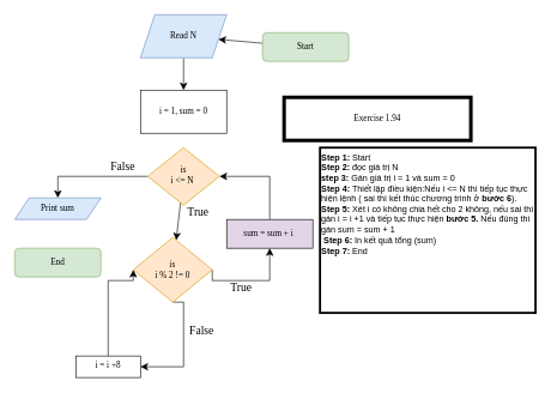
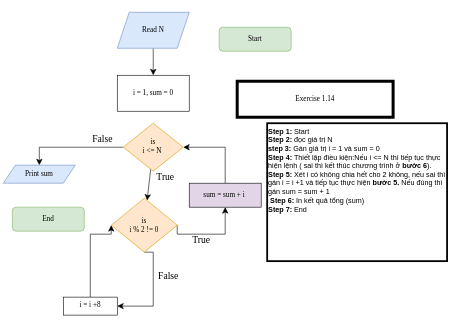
  <mxCell id="0" />
  <mxCell id="1" parent="0" />
- <mxCell id="2" value="" style="edgeStyle=none;curved=1;rounded=0;orthogonalLoop=1;jettySize=auto;html=1;fontSize=12;startSize=8;endSize=8;fontFamily=Times New Roman;" parent="1" source="3" target="8" edge="1"><mxGeometry relative="1" as="geometry" /></mxCell>
  <mxCell id="3" value="Start" style="rounded=1;whiteSpace=wrap;html=1;fontSize=12;glass=0;strokeWidth=1;shadow=0;fillColor=#d5e8d4;strokeColor=#82b366;fontFamily=Times New Roman;" parent="1" vertex="1"><mxGeometry x="365" y="45" width="120" height="40" as="geometry" /></mxCell>
  <mxCell id="4" value="" style="edgeStyle=none;curved=1;rounded=0;orthogonalLoop=1;jettySize=auto;html=1;fontSize=12;startSize=8;endSize=8;fontFamily=Times New Roman;" parent="1" source="6" target="16" edge="1"><mxGeometry relative="1" as="geometry" /></mxCell>
  <mxCell id="5" style="edgeStyle=orthogonalEdgeStyle;rounded=0;orthogonalLoop=1;jettySize=auto;html=1;entryX=0.5;entryY=0;entryDx=0;entryDy=0;fontSize=12;startSize=8;endSize=8;fontFamily=Times New Roman;" parent="1" source="6" target="18" edge="1"><mxGeometry relative="1" as="geometry"><mxPoint x="80" y="310" as="targetPoint" /></mxGeometry></mxCell>
  <mxCell id="6" value="is&lt;div&gt;i &amp;lt;= N&amp;nbsp;&lt;/div&gt;" style="rhombus;whiteSpace=wrap;html=1;shadow=0;fontFamily=Times New Roman;fontSize=12;align=center;strokeWidth=1;spacing=6;spacingTop=-4;fillColor=#ffe6cc;strokeColor=#d79b00;" parent="1" vertex="1"><mxGeometry x="205" y="205" width="100" height="80" as="geometry" /></mxCell>
  <mxCell id="7" value="" style="edgeStyle=none;curved=1;rounded=0;orthogonalLoop=1;jettySize=auto;html=1;fontSize=12;startSize=8;endSize=8;fontFamily=Times New Roman;" parent="1" source="8" target="9" edge="1"><mxGeometry relative="1" as="geometry" /></mxCell>
  <mxCell id="8" value="Read N" style="shape=parallelogram;perimeter=parallelogramPerimeter;whiteSpace=wrap;html=1;fixedSize=1;fillColor=#dae8fc;strokeColor=#6c8ebf;fontFamily=Times New Roman;" parent="1" vertex="1"><mxGeometry x="195" y="20" width="120" height="60" as="geometry" /></mxCell>
  <mxCell id="9" value="i = 1, sum = 0" style="whiteSpace=wrap;html=1;fontFamily=Times New Roman;" parent="1" vertex="1"><mxGeometry x="195" y="125" width="120" height="60" as="geometry" /></mxCell>
  <mxCell id="10" value="False" style="text;html=1;align=center;verticalAlign=middle;resizable=0;points=[];autosize=1;strokeColor=none;fillColor=none;fontSize=16;fontFamily=Times New Roman;" parent="1" vertex="1"><mxGeometry x="140" y="216" width="60" height="30" as="geometry" /></mxCell>
  <mxCell id="11" style="edgeStyle=orthogonalEdgeStyle;rounded=0;orthogonalLoop=1;jettySize=auto;html=1;entryX=0;entryY=0.5;entryDx=0;entryDy=0;fontSize=12;startSize=8;endSize=8;exitX=0.5;exitY=0;exitDx=0;exitDy=0;fontFamily=Times New Roman;" parent="1" target="16" edge="1"><mxGeometry relative="1" as="geometry"><mxPoint x="150" y="495" as="sourcePoint" /><mxPoint x="155" y="395" as="targetPoint" /><Array as="points"><mxPoint x="150" y="390" /></Array></mxGeometry></mxCell>
  <mxCell id="12" value="i = i +8" style="whiteSpace=wrap;html=1;shadow=0;strokeWidth=1;spacing=6;spacingTop=-4;fontFamily=Times New Roman;" parent="1" vertex="1"><mxGeometry x="105" y="495" width="90" height="30" as="geometry" /></mxCell>
  <mxCell id="13" value="True" style="text;html=1;align=center;verticalAlign=middle;resizable=0;points=[];autosize=1;strokeColor=none;fillColor=none;fontSize=16;fontFamily=Times New Roman;" parent="1" vertex="1"><mxGeometry x="250" y="280" width="50" height="30" as="geometry" /></mxCell>
  <mxCell id="14" style="edgeStyle=orthogonalEdgeStyle;rounded=0;orthogonalLoop=1;jettySize=auto;html=1;fontSize=12;startSize=8;endSize=8;exitX=0.5;exitY=1;exitDx=0;exitDy=0;fontFamily=Times New Roman;" parent="1" source="16" edge="1"><mxGeometry relative="1" as="geometry"><Array as="points"><mxPoint x="255" y="510" /></Array><mxPoint x="195" y="510" as="targetPoint" /></mxGeometry></mxCell>
  <mxCell id="15" style="edgeStyle=orthogonalEdgeStyle;rounded=0;orthogonalLoop=1;jettySize=auto;html=1;fontSize=12;startSize=8;endSize=8;exitX=1;exitY=0.5;exitDx=0;exitDy=0;fontFamily=Times New Roman;" parent="1" source="16" edge="1"><mxGeometry relative="1" as="geometry"><mxPoint x="502.5" y="539" as="sourcePoint" /><mxPoint x="375" y="345" as="targetPoint" /><Array as="points"><mxPoint x="375" y="390" /></Array></mxGeometry></mxCell>
  <mxCell id="16" value="&lt;div&gt;is&lt;/div&gt;i % 2 != 0" style="rhombus;whiteSpace=wrap;html=1;fillColor=#ffe6cc;strokeColor=#d79b00;fontFamily=Times New Roman;" parent="1" vertex="1"><mxGeometry x="185" y="330" width="110" height="90" as="geometry" /></mxCell>
  <mxCell id="17" value="False" style="text;html=1;align=center;verticalAlign=middle;resizable=0;points=[];autosize=1;strokeColor=none;fillColor=none;fontSize=16;fontFamily=Times New Roman;" parent="1" vertex="1"><mxGeometry x="250" y="445" width="60" height="30" as="geometry" /></mxCell>
- <mxCell id="18" value="Print sum" style="shape=parallelogram;perimeter=parallelogramPerimeter;whiteSpace=wrap;html=1;fixedSize=1;fillColor=#dae8fc;strokeColor=#6c8ebf;fontFamily=Times New Roman;" parent="1" vertex="1"><mxGeometry x="20" y="275" width="120" height="30" as="geometry" /></mxCell>
+ <mxCell id="18" value="Print sum" style="shape=parallelogram;perimeter=parallelogramPerimeter;whiteSpace=wrap;html=1;fixedSize=1;fillColor=#dae8fc;strokeColor=#6c8ebf;fontFamily=Times New Roman;" parent="1" vertex="1"><mxGeometry x="5" y="275" width="120" height="30" as="geometry" /></mxCell>
  <mxCell id="19" value="True" style="text;html=1;align=center;verticalAlign=middle;resizable=0;points=[];autosize=1;strokeColor=none;fillColor=none;fontSize=16;fontFamily=Times New Roman;" parent="1" vertex="1"><mxGeometry x="310" y="385" width="50" height="30" as="geometry" /></mxCell>
  <mxCell id="20" value="End" style="rounded=1;whiteSpace=wrap;html=1;fontSize=12;glass=0;strokeWidth=1;shadow=0;fillColor=#d5e8d4;strokeColor=#82b366;fontFamily=Times New Roman;" parent="1" vertex="1"><mxGeometry x="20" y="345" width="120" height="40" as="geometry" /></mxCell>
  <mxCell id="21" style="edgeStyle=orthogonalEdgeStyle;rounded=0;orthogonalLoop=1;jettySize=auto;html=1;entryX=1;entryY=0.5;entryDx=0;entryDy=0;fontSize=12;startSize=8;endSize=8;exitX=0.5;exitY=0;exitDx=0;exitDy=0;fontFamily=Times New Roman;" parent="1" source="22" target="6" edge="1"><mxGeometry relative="1" as="geometry" /></mxCell>
  <mxCell id="22" value="sum = sum + i&amp;nbsp;" style="rounded=0;whiteSpace=wrap;html=1;fontFamily=Times New Roman;fillColor=#e1d5e7;" parent="1" vertex="1"><mxGeometry x="315" y="305" width="120" height="40" as="geometry" /></mxCell>
- <mxCell id="23" value="Exercise 1.94" style="rounded=0;whiteSpace=wrap;html=1;strokeWidth=5;fontFamily=Times New Roman;" parent="1" vertex="1"><mxGeometry x="395" y="135" width="260" height="60" as="geometry" /></mxCell>
+ <mxCell id="23" value="Exercise 1.14" style="rounded=0;whiteSpace=wrap;html=1;strokeWidth=5;fontFamily=Times New Roman;" parent="1" vertex="1"><mxGeometry x="395" y="135" width="260" height="60" as="geometry" /></mxCell>
  <mxCell id="24" value="&lt;b&gt;Step 1:&lt;/b&gt; Start&lt;div&gt;&lt;b&gt;Step 2:&lt;/b&gt; đọc giá trị N&lt;/div&gt;&lt;div&gt;&lt;b&gt;step 3:&lt;/b&gt; Gán giá trị i = 1 và sum = 0&lt;/div&gt;&lt;div&gt;&lt;b&gt;Step 4:&lt;/b&gt; Thiết lập điều kiện:Nếu i &amp;lt;= N thì tiếp tục thực hiện lệnh&amp;nbsp;&lt;span style=&quot;background-color: initial;&quot;&gt;( sai thì kết thúc chương trình ở &lt;b&gt;bước 6&lt;/b&gt;).&lt;/span&gt;&lt;/div&gt;&lt;div&gt;&lt;span style=&quot;background-color: initial;&quot;&gt;&lt;b&gt;Step 5:&lt;/b&gt; X&lt;/span&gt;&lt;span style=&quot;background-color: initial;&quot;&gt;ét i có không chia hết cho 2 không, nếu sai thì gán i = i +1 và tiếp tục thực hiện &lt;b&gt;bước 5. &lt;/b&gt;Nếu đúng thì gán&lt;b&gt;&amp;nbsp;&lt;/b&gt;sum = sum + 1&lt;/span&gt;&lt;/div&gt;&lt;div&gt;&lt;span style=&quot;background-color: initial;&quot;&gt;&amp;nbsp;&lt;b&gt;Step&lt;/b&gt;&lt;/span&gt;&lt;b style=&quot;background-color: initial;&quot;&gt;&amp;nbsp;6: &lt;/b&gt;&lt;span style=&quot;background-color: initial;&quot;&gt;In kết quả tổng (sum)&lt;/span&gt;&lt;/div&gt;&lt;div&gt;&lt;b&gt;Step 7:&lt;/b&gt;&amp;nbsp;End&lt;/div&gt;" style="whiteSpace=wrap;html=1;verticalAlign=top;align=left;strokeWidth=3;" vertex="1" parent="1"><mxGeometry x="445" y="205" width="300" height="230" as="geometry" /></mxCell>
